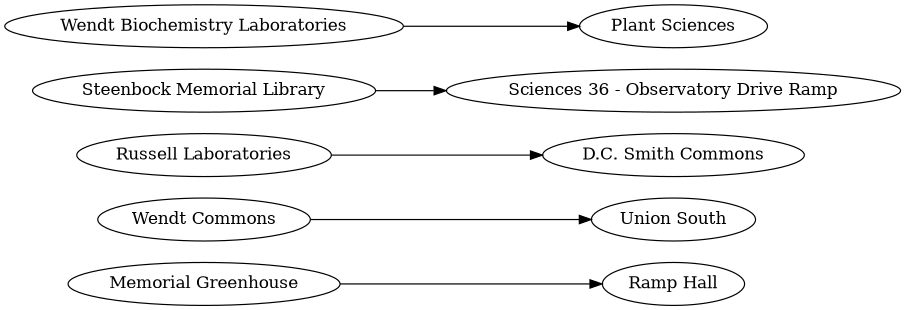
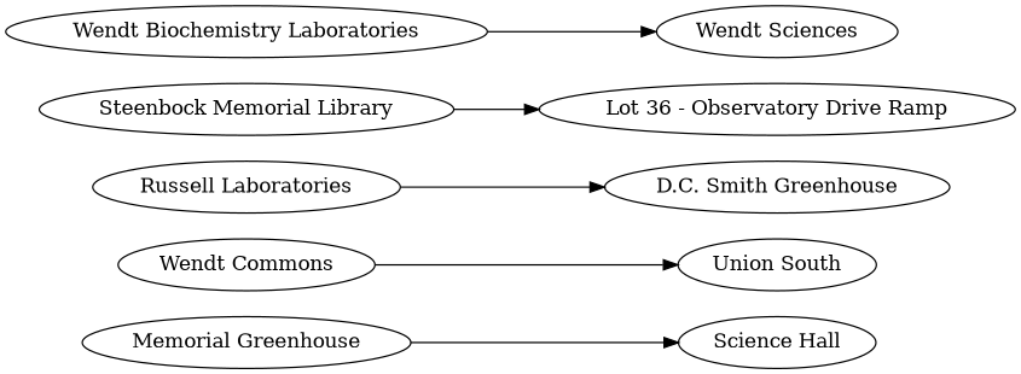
  digraph {
    rankdir=LR
    n1 [label="Memorial Greenhouse"]
-   "Science Hall" [label="Ramp Hall"]
+   "Science Hall"
    "Wendt Commons"
    "Union South"
    "Russell Laboratories"
-   "D.C. Smith Greenhouse" [label="D.C. Smith Commons"]
+   "D.C. Smith Greenhouse"
    "Steenbock Memorial Library"
-   "Lot 36 - Observatory Drive Ramp" [label="Sciences 36 - Observatory Drive Ramp"]
+   "Lot 36 - Observatory Drive Ramp"
    n9 [label="Wendt Biochemistry Laboratories"]
-   "Plant Sciences"
+   "Plant Sciences" [label="Wendt Sciences"]
    n1 -> "Science Hall" [seconds=105.8]
    "Wendt Commons" -> "Union South" [seconds=32.3]
    "Russell Laboratories" -> "D.C. Smith Greenhouse" [seconds=99.59999999999998]
    "Steenbock Memorial Library" -> "Lot 36 - Observatory Drive Ramp" [seconds=113.29999999999998]
    n9 -> "Plant Sciences" [seconds=0]
  }
